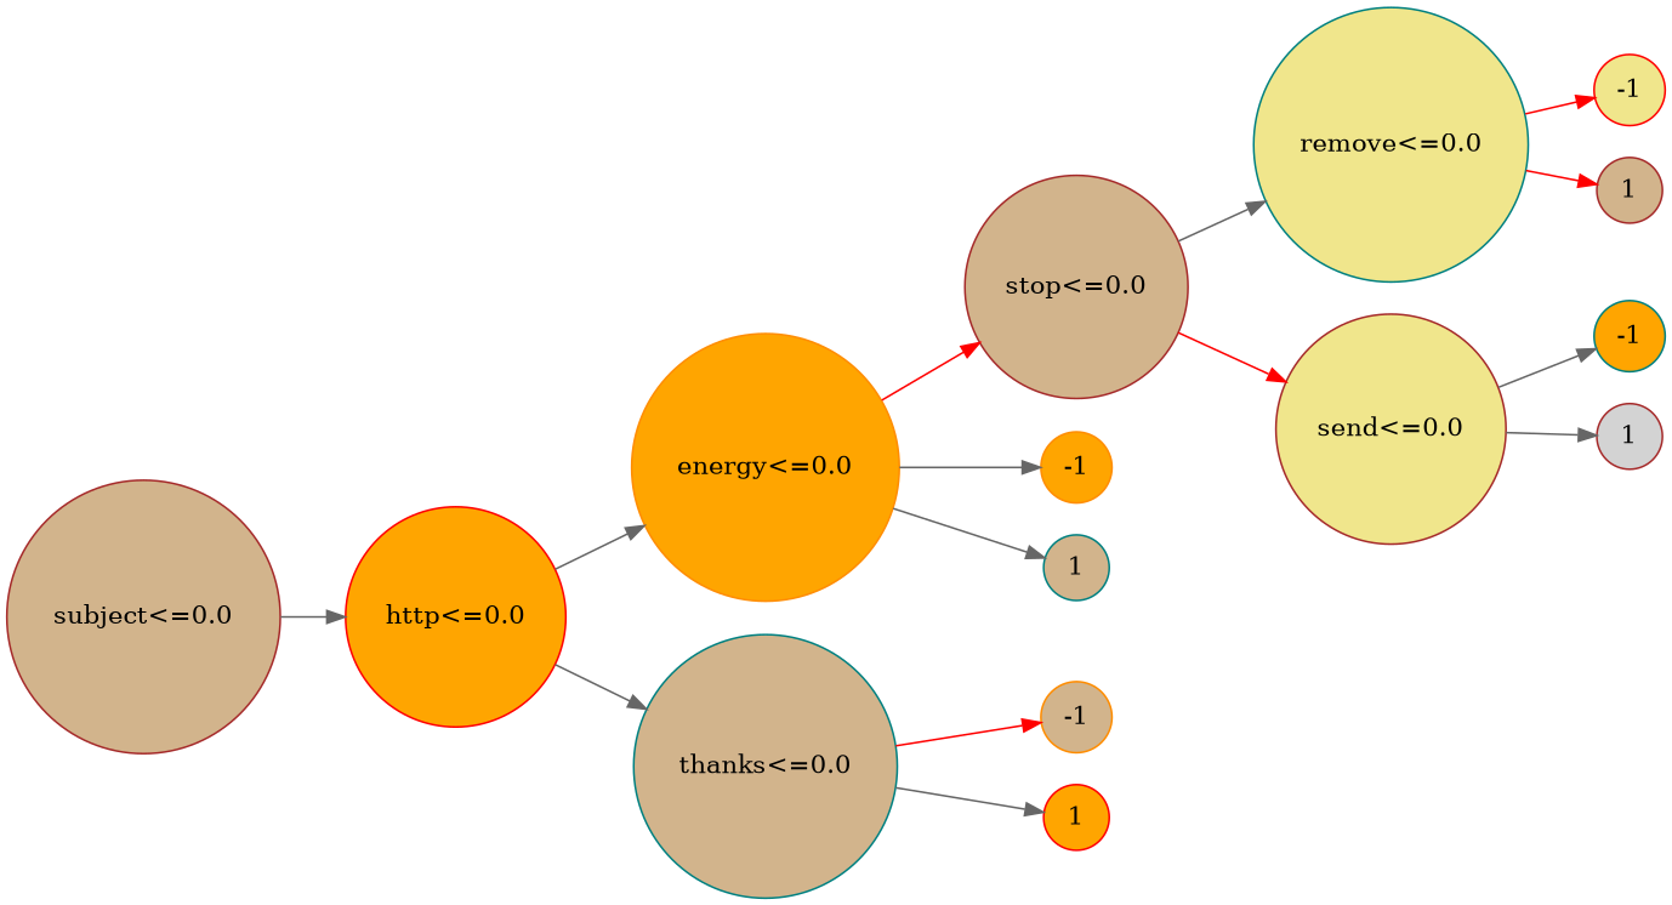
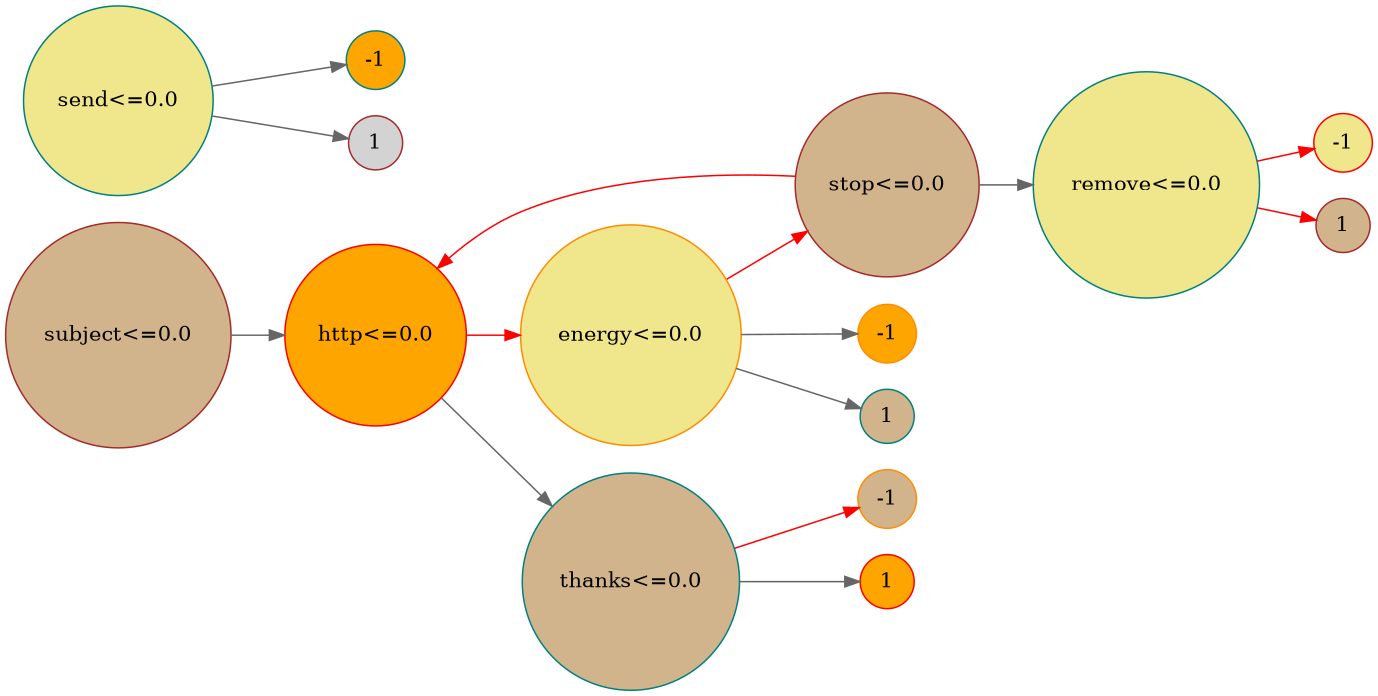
  digraph {
    rankdir=LR
    node [color=brown fillcolor=tan shape=circle style=filled]
    edge [color=gray40]
    n1 [label="subject<=0.0"]
    n2 [color=red fillcolor=orange label="http<=0.0"]
-   n3 [color=darkorange fillcolor=orange label="energy<=0.0"]
+   n3 [color=darkorange fillcolor=khaki label="energy<=0.0"]
    n4 [color=teal label="thanks<=0.0"]
    n5 [label="stop<=0.0"]
    n6 [color=teal fillcolor=khaki label="remove<=0.0"]
-   n7 [fillcolor=khaki label="send<=0.0"]
+   n7 [color=teal fillcolor=khaki label="send<=0.0"]
    n8 [color=darkorange fillcolor=orange label=-1]
    n9 [color=teal label=1]
    n10 [color=darkorange label=-1]
    n11 [color=red fillcolor=orange label=1]
    n12 [color=red fillcolor=khaki label=-1]
    n13 [label=1]
    n14 [color=teal fillcolor=orange label=-1]
    n15 [fillcolor=lightgrey label=1]
    n1 -> n2
-   n2 -> n3
+   n2 -> n3 [color=red]
    n2 -> n4
    n3 -> n5 [color=red]
    n3 -> n8
    n3 -> n9
    n4 -> n10 [color=red]
    n4 -> n11
    n5 -> n6
-   n5 -> n7 [color=red]
+   n5 -> n2 [color=red]
    n6 -> n12 [color=red]
    n6 -> n13 [color=red]
    n7 -> n14
    n7 -> n15
  }
